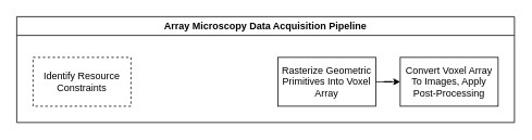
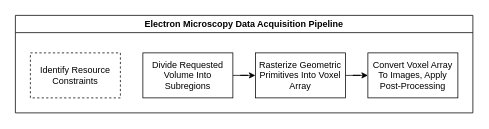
  <mxCell id="0" />
  <mxCell id="1" parent="0" />
- <mxCell id="2" value="Array Microscopy Data Acquisition Pipeline" style="swimlane;whiteSpace=wrap;html=1;" vertex="1" parent="1"><mxGeometry x="20" y="20" width="610" height="130" as="geometry" /></mxCell>
+ <mxCell id="2" value="Electron Microscopy Data Acquisition Pipeline" style="swimlane;whiteSpace=wrap;html=1;" vertex="1" parent="1"><mxGeometry x="20" y="20" width="610" height="130" as="geometry" /></mxCell>
  <mxCell id="3" value="Identify Resource Constraints" style="rounded=0;whiteSpace=wrap;html=1;dashed=1;" vertex="1" parent="2"><mxGeometry x="20" y="50" width="120" height="60" as="geometry" /></mxCell>
+ <mxCell id="4" value="" style="edgeStyle=orthogonalEdgeStyle;rounded=0;orthogonalLoop=1;jettySize=auto;html=1;" edge="1" parent="2" source="5" target="7"><mxGeometry relative="1" as="geometry" /></mxCell>
+ <mxCell id="5" value="Divide Requested Volume Into Subregions" style="rounded=0;whiteSpace=wrap;html=1;" vertex="1" parent="2"><mxGeometry x="170" y="50" width="120" height="60" as="geometry" /></mxCell>
  <mxCell id="6" value="" style="edgeStyle=orthogonalEdgeStyle;rounded=0;orthogonalLoop=1;jettySize=auto;html=1;" edge="1" parent="2" source="7" target="8"><mxGeometry relative="1" as="geometry" /></mxCell>
  <mxCell id="7" value="Rasterize Geometric Primitives Into Voxel Array" style="rounded=0;whiteSpace=wrap;html=1;" vertex="1" parent="2"><mxGeometry x="320" y="50" width="120" height="60" as="geometry" /></mxCell>
  <mxCell id="8" value="Convert Voxel Array To Images, Apply Post-Processing" style="rounded=0;whiteSpace=wrap;html=1;" vertex="1" parent="2"><mxGeometry x="470" y="50" width="120" height="60" as="geometry" /></mxCell>
